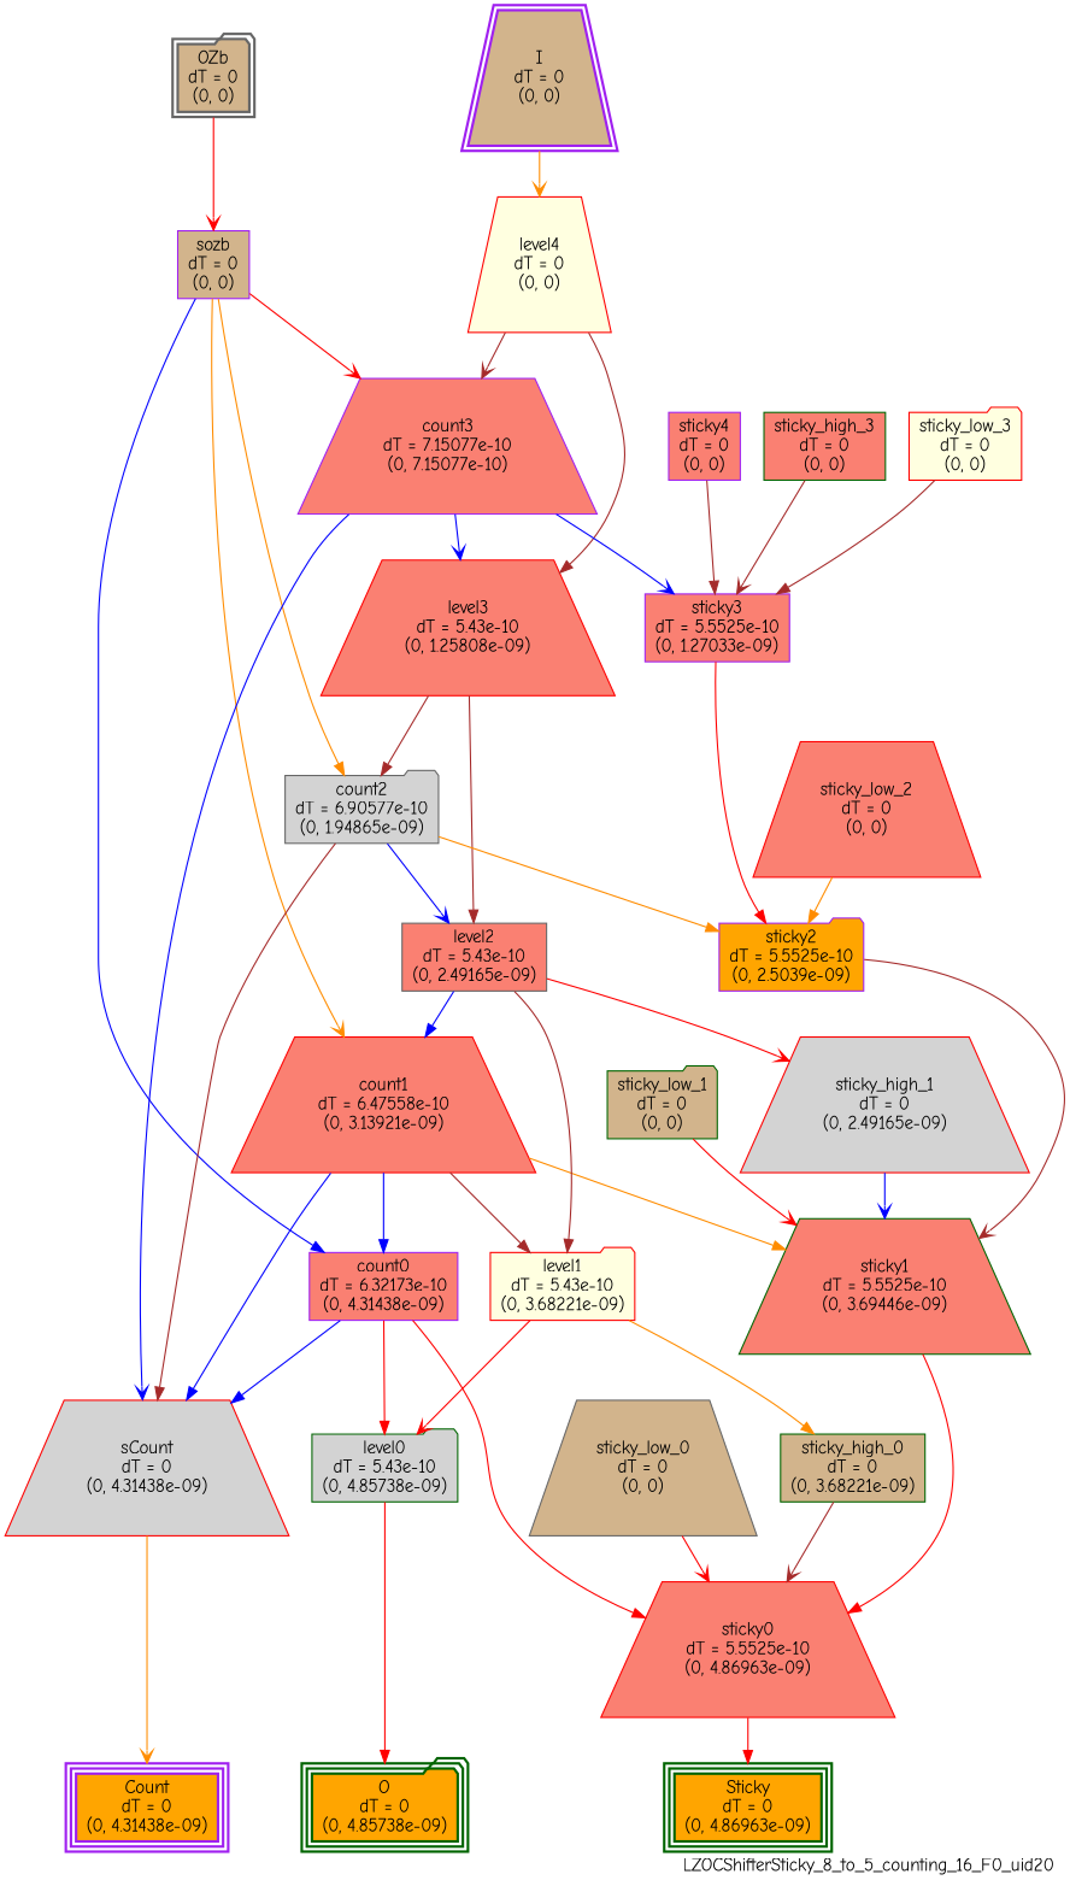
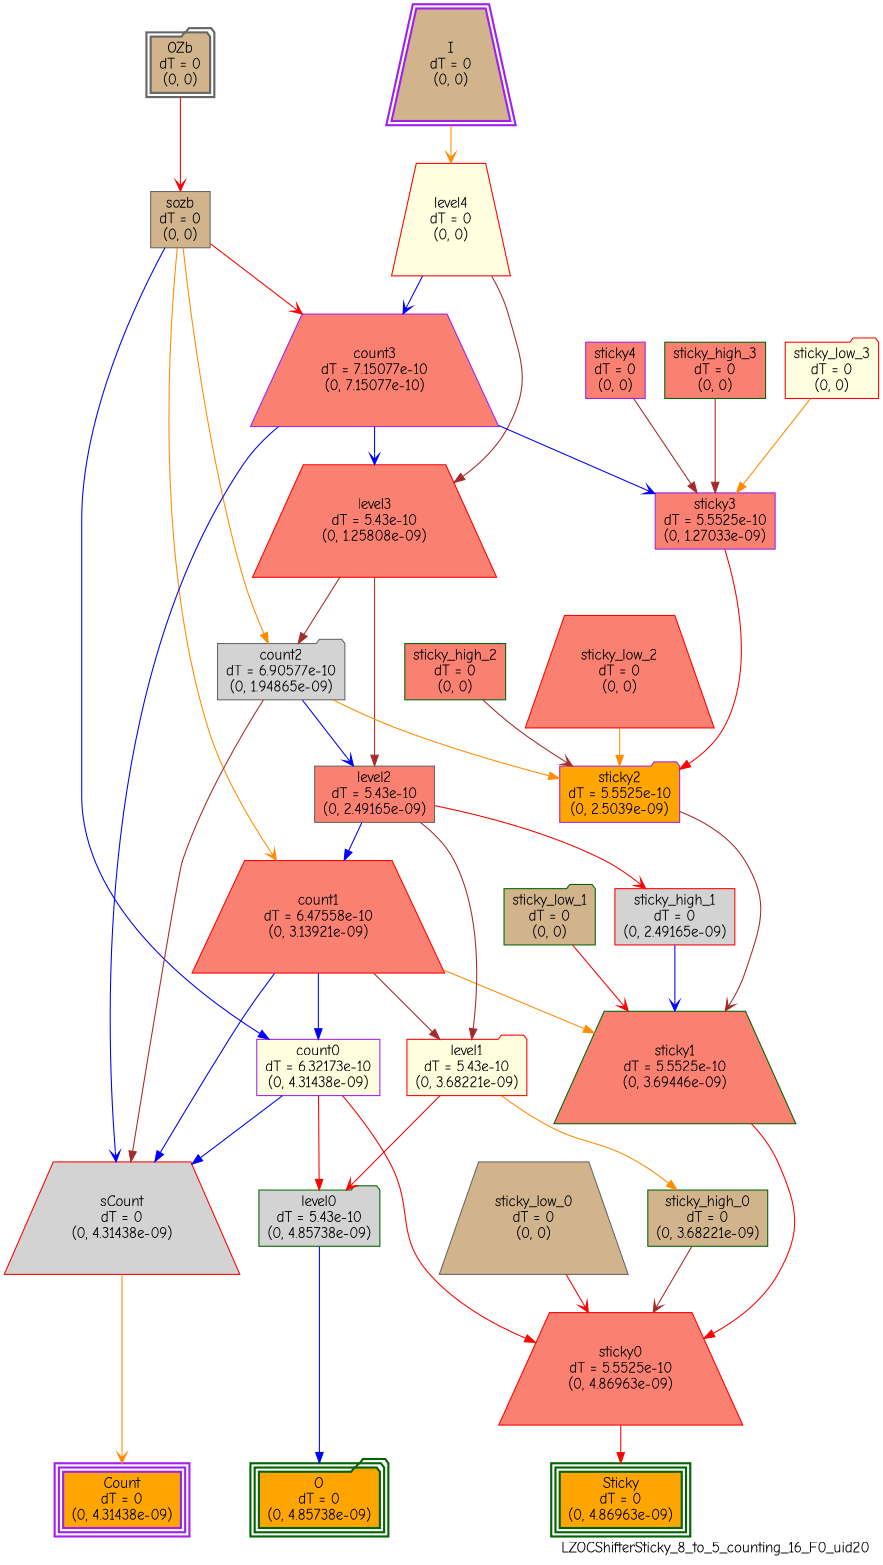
  digraph {
    fontname="Comic Neue"
    label=LZOCShifterSticky_8_to_5_counting_16_F0_uid20
    labeljust=right
    labelloc=bottom
    nodesep=0.25
    ranksep=0.5
    node [color=red fillcolor=salmon fontname="Comic Neue" peripheries=1 shape=box style=filled]
    edge [arrowhead=normal arrowsize=1.0 arrowtail=normal color=brown dir=forward fontname="Comic Neue"]
    n1 [color=purple fillcolor=tan label="I\ndT = 0\n(0, 0)" peripheries=2 shape=trapezium style="bold, filled,filled"]
    n2 [color=gray40 fillcolor=tan label="OZb\ndT = 0\n(0, 0)" peripheries=2 shape=folder style="bold, filled,filled"]
    n3 [color=purple fillcolor=orange label="Count\ndT = 0\n(0, 4.31438e-09)" peripheries=3 style="bold, filled,filled"]
    n4 [color=darkgreen fillcolor=orange label="O\ndT = 0\n(0, 4.85738e-09)" peripheries=3 shape=folder style="bold, filled,filled"]
    n5 [color=darkgreen fillcolor=orange label="Sticky\ndT = 0\n(0, 4.86963e-09)" peripheries=3 style="bold, filled,filled"]
    n6 [fillcolor=lightyellow label="level4\ndT = 0\n(0, 0)" shape=trapezium]
-   n7 [color=purple fillcolor=tan label="sozb\ndT = 0\n(0, 0)"]
+   n7 [color=gray40 fillcolor=tan label="sozb\ndT = 0\n(0, 0)"]
    n8 [color=purple label="count3\ndT = 7.15077e-10\n(0, 7.15077e-10)" shape=trapezium]
    n9 [label="level3\ndT = 5.43e-10\n(0, 1.25808e-09)" shape=trapezium]
    n10 [color=gray40 fillcolor=lightgrey label="count2\ndT = 6.90577e-10\n(0, 1.94865e-09)" shape=folder]
    n11 [label="count1\ndT = 6.47558e-10\n(0, 3.13921e-09)" shape=trapezium]
-   n12 [color=purple label="count0\ndT = 6.32173e-10\n(0, 4.31438e-09)"]
+   n12 [color=purple fillcolor=lightyellow label="count0\ndT = 6.32173e-10\n(0, 4.31438e-09)"]
    n13 [color=purple label="sticky3\ndT = 5.5525e-10\n(0, 1.27033e-09)"]
    n14 [fillcolor=lightgrey label="sCount\ndT = 0\n(0, 4.31438e-09)" shape=trapezium]
    n15 [color=gray40 label="level2\ndT = 5.43e-10\n(0, 2.49165e-09)"]
    n16 [color=purple fillcolor=orange label="sticky2\ndT = 5.5525e-10\n(0, 2.5039e-09)" shape=folder]
    n17 [fillcolor=lightyellow label="level1\ndT = 5.43e-10\n(0, 3.68221e-09)" shape=folder]
    n18 [color=darkgreen label="sticky1\ndT = 5.5525e-10\n(0, 3.69446e-09)" shape=trapezium]
    n19 [color=darkgreen fillcolor=lightgrey label="level0\ndT = 5.43e-10\n(0, 4.85738e-09)" shape=folder]
    n20 [label="sticky0\ndT = 5.5525e-10\n(0, 4.86963e-09)" shape=trapezium]
    n21 [color=purple label="sticky4\ndT = 0\n(0, 0)"]
-   n22 [fillcolor=lightgrey label="sticky_high_1\ndT = 0\n(0, 2.49165e-09)" shape=trapezium]
+   n22 [fillcolor=lightgrey label="sticky_high_1\ndT = 0\n(0, 2.49165e-09)"]
    n23 [color=darkgreen label="sticky_high_3\ndT = 0\n(0, 0)"]
    n24 [fillcolor=lightyellow label="sticky_low_3\ndT = 0\n(0, 0)" shape=folder]
    n25 [color=darkgreen fillcolor=tan label="sticky_high_0\ndT = 0\n(0, 3.68221e-09)"]
+   n26 [color=darkgreen label="sticky_high_2\ndT = 0\n(0, 0)"]
    n27 [label="sticky_low_2\ndT = 0\n(0, 0)" shape=trapezium]
    n28 [color=darkgreen fillcolor=tan label="sticky_low_1\ndT = 0\n(0, 0)" shape=folder]
    n29 [color=gray40 fillcolor=tan label="sticky_low_0\ndT = 0\n(0, 0)" shape=trapezium]
    subgraph sub_1 {
      rank=same
      n1
      n2
    }
    subgraph sub_2 {
      rank=same
      n3
      n4
      n5
    }
    n1 -> n6 [arrowhead=vee color=darkorange]
    n2 -> n7 [arrowhead=vee color=red]
-   n6 -> n8 [arrowhead=vee]
+   n6 -> n8 [arrowhead=vee color=blue]
    n6 -> n9
    n7 -> n8 [arrowhead=vee color=red]
    n7 -> n10 [color=darkorange]
    n7 -> n11 [arrowhead=vee color=darkorange]
    n7 -> n12 [color=blue]
    n8 -> n9 [arrowhead=vee color=blue]
    n8 -> n13 [arrowhead=vee color=blue]
    n8 -> n14 [arrowhead=vee color=blue]
    n9 -> n10
    n9 -> n15
    n10 -> n14
    n10 -> n15 [arrowhead=vee color=blue]
    n10 -> n16 [color=darkorange]
    n11 -> n12 [color=blue]
    n11 -> n14 [color=blue]
    n11 -> n17
    n11 -> n18 [color=darkorange]
    n12 -> n14 [color=blue]
    n12 -> n19 [color=red]
    n12 -> n20 [color=red]
    n13 -> n16 [color=red]
    n14 -> n3 [arrowhead=vee color=darkorange]
    n15 -> n11 [color=blue]
    n15 -> n17
    n15 -> n22 [arrowhead=vee color=red]
    n16 -> n18 [arrowhead=vee]
    n17 -> n19 [arrowhead=vee color=red]
    n17 -> n25 [color=darkorange]
    n18 -> n20 [color=red]
-   n19 -> n4 [color=red]
+   n19 -> n4 [color=blue]
    n20 -> n5 [color=red]
    n21 -> n13
    n22 -> n18 [arrowhead=vee color=blue]
-   n23 -> n13 [arrowhead=vee]
-   n24 -> n13
+   n23 -> n13
+   n24 -> n13 [color=darkorange]
    n25 -> n20 [arrowhead=vee]
+   n26 -> n16 [arrowhead=vee]
    n27 -> n16 [color=darkorange]
    n28 -> n18 [arrowhead=vee color=red]
    n29 -> n20 [arrowhead=vee color=red]
  }
